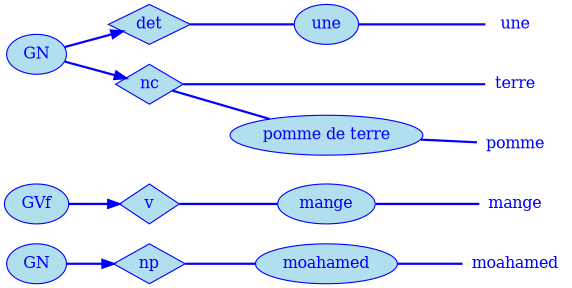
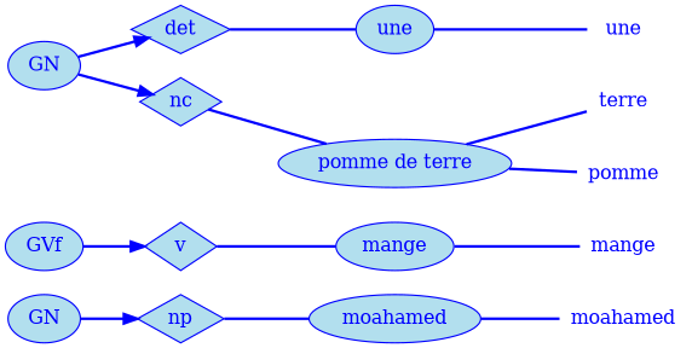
  digraph {
    rankdir=LR
    node [fillcolor=lightblue2 fontcolor=blue shape=plaintext color=blue style=filled]
    edge [arrowhead=none color=blue fontcolor=blue minlen=1 style=bold]
    n1 [height=0.50 label=moahamed width=1.28 color="" style=""]
    n2 [height=0.50 label=moahamed shape=ellipse width=1.78]
    n3 [height=0.50 label=np shape=diamond width=0.75]
    n4 [arrowhead=doubleoctagon height=0.50 label=GN width=0.75 shape=""]
    n5 [height=0.50 label=mange width=0.86 color="" style=""]
    n6 [height=0.50 label=mange shape=ellipse width=1.22]
    n7 [height=0.50 label=v shape=diamond width=0.75]
    n8 [arrowhead=doubleoctagon height=0.50 label=GVf width=0.81 shape=""]
    n9 [height=0.50 label=une width=0.75 color="" style=""]
    n10 [height=0.50 label=une shape=ellipse width=0.81]
    n11 [height=0.50 label=det shape=diamond width=0.75]
    n12 [height=0.50 label=pomme width=0.92 color="" style=""]
    n13 [height=0.50 label=terre width=0.75 color="" style=""]
    n14 [height=0.50 label="pomme de terre" shape=ellipse width=2.42]
    n15 [height=0.50 label=nc shape=diamond width=0.75]
    n16 [arrowhead=doubleoctagon height=0.50 label=GN width=0.75 shape=""]
    n2 -> n1
    n3 -> n2
    n4 -> n3 [shape=normal arrowhead=""]
    n6 -> n5
    n7 -> n6
    n8 -> n7 [shape=normal arrowhead=""]
    n10 -> n9
    n11 -> n10
    n14 -> n12
-   n15 -> n13
+   n14 -> n13
    n15 -> n14
    n16 -> n11 [shape=normal arrowhead=""]
    n16 -> n15 [shape=normal arrowhead=""]
  }
